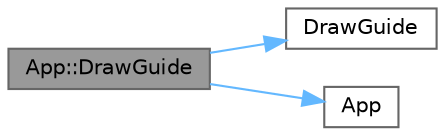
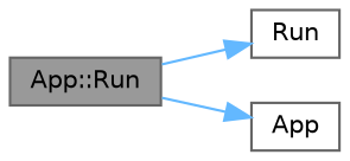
  digraph {
    rankdir=LR
    node [color=grey40 fillcolor=white fontname=Helvetica fontsize=10 shape=box style=filled]
    edge [color=steelblue1 fontname=Helvetica fontsize=10 labelfontname=Helvetica labelfontsize=10 style=solid]
-   n1 [color=gray40 fillcolor=grey60 fontcolor=black height=0.2 label="App::DrawGuide" width=0.4]
-   n2 [height=0.2 label=DrawGuide width=0.4]
+   n1 [color=gray40 fillcolor=grey60 fontcolor=black height=0.2 label="App::Run" width=0.4]
+   n2 [height=0.2 label=Run width=0.4]
    n3 [height=0.2 label=App width=0.4]
    n1 -> n2
    n1 -> n3
  }
